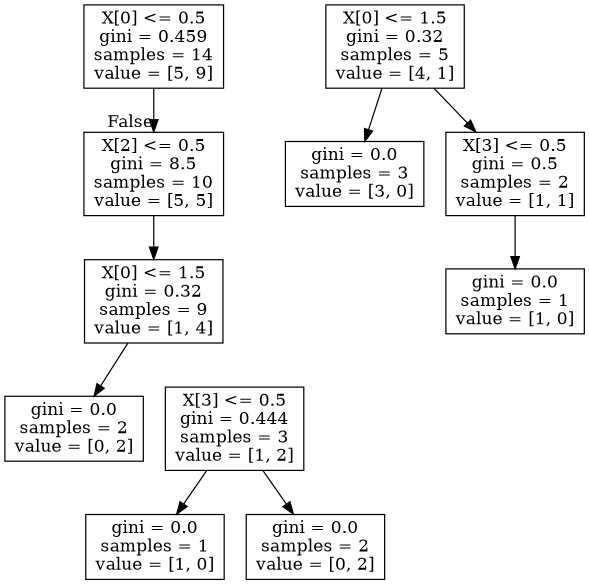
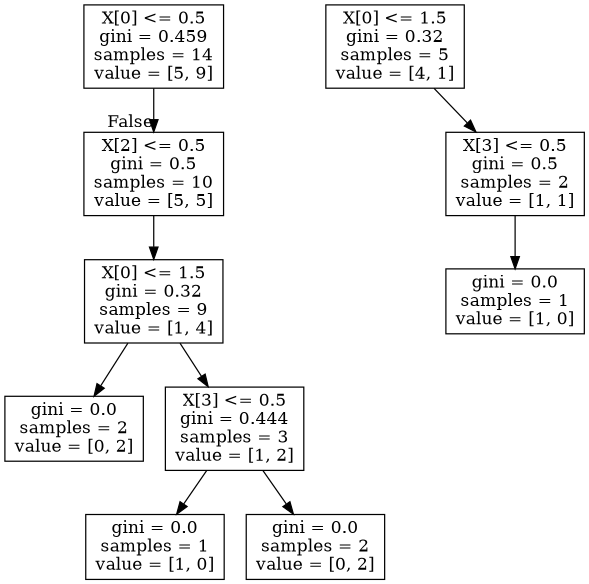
  digraph {
    node [shape=box]
    n1 [label="X[0] <= 0.5\ngini = 0.459\nsamples = 14\nvalue = [5, 9]"]
-   n2 [label="X[2] <= 0.5\ngini = 8.5\nsamples = 10\nvalue = [5, 5]"]
+   n2 [label="X[2] <= 0.5\ngini = 0.5\nsamples = 10\nvalue = [5, 5]"]
    n3 [label="X[0] <= 1.5\ngini = 0.32\nsamples = 9\nvalue = [1, 4]"]
    n4 [label="gini = 0.0\nsamples = 2\nvalue = [0, 2]"]
    n5 [label="X[3] <= 0.5\ngini = 0.444\nsamples = 3\nvalue = [1, 2]"]
    n6 [label="X[0] <= 1.5\ngini = 0.32\nsamples = 5\nvalue = [4, 1]"]
-   n7 [label="gini = 0.0\nsamples = 3\nvalue = [3, 0]"]
    n8 [label="X[3] <= 0.5\ngini = 0.5\nsamples = 2\nvalue = [1, 1]"]
    n9 [label="gini = 0.0\nsamples = 1\nvalue = [1, 0]"]
    n10 [label="gini = 0.0\nsamples = 2\nvalue = [0, 2]"]
    n11 [label="gini = 0.0\nsamples = 1\nvalue = [1, 0]"]
    n1 -> n2 [headlabel=False labelangle=-45 labeldistance=2.5]
    n2 -> n3
    n3 -> n4
+   n3 -> n5
    n5 -> n9
    n5 -> n10
-   n6 -> n7
    n6 -> n8
    n8 -> n11
  }
